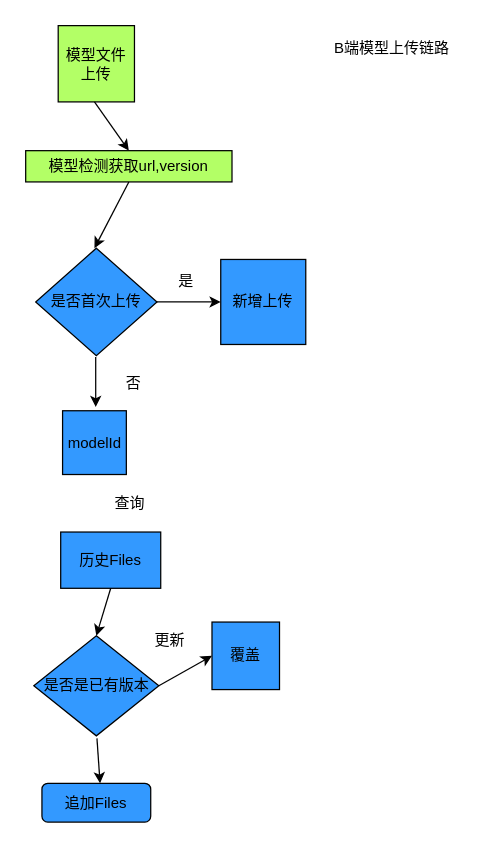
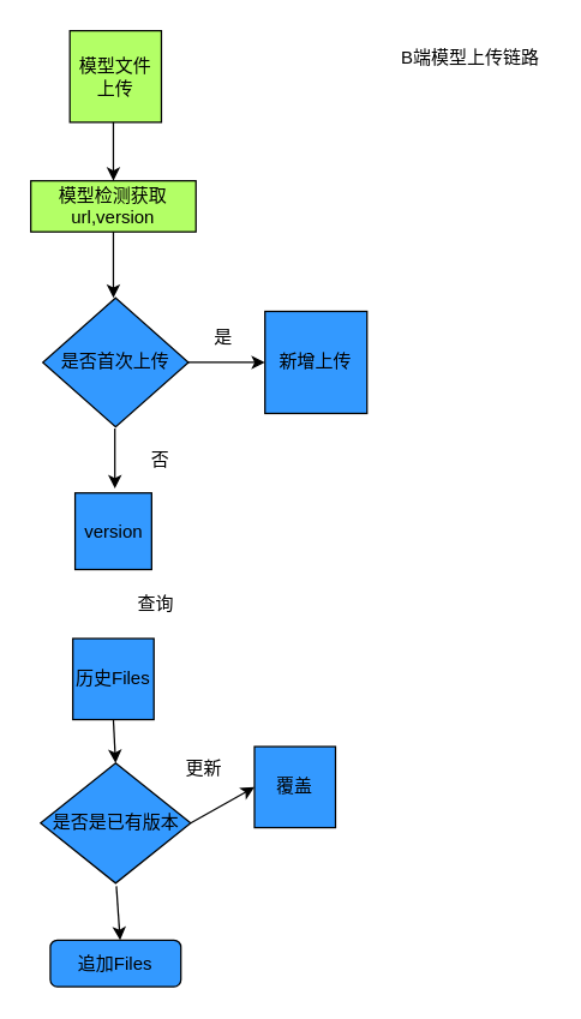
  <mxCell id="0" />
  <mxCell id="1" parent="0" />
  <mxCell id="2" value="模型文件上传" style="whiteSpace=wrap;html=1;aspect=fixed;fillColor=#B3FF66;" vertex="1" parent="1"><mxGeometry x="46" y="20" width="61" height="61" as="geometry" /></mxCell>
  <mxCell id="3" value="是否首次上传" style="rhombus;whiteSpace=wrap;html=1;fillColor=#3399FF;" vertex="1" parent="1"><mxGeometry x="28" y="198" width="97" height="86" as="geometry" /></mxCell>
  <mxCell id="4" value="" style="endArrow=classic;html=1;entryX=0.5;entryY=0;entryDx=0;entryDy=0;" edge="1" parent="1" target="7"><mxGeometry width="50" height="50" relative="1" as="geometry"><mxPoint x="75" y="81" as="sourcePoint" /><mxPoint x="314" y="205" as="targetPoint" /></mxGeometry></mxCell>
  <mxCell id="5" value="否" style="text;html=1;strokeColor=none;fillColor=none;align=center;verticalAlign=middle;whiteSpace=wrap;rounded=0;" vertex="1" parent="1"><mxGeometry x="83" y="296" width="47" height="20" as="geometry" /></mxCell>
  <mxCell id="6" value="新增上传" style="whiteSpace=wrap;html=1;aspect=fixed;fillColor=#3399FF;" vertex="1" parent="1"><mxGeometry x="176" y="207" width="68" height="68" as="geometry" /></mxCell>
- <mxCell id="7" value="模型检测获取url,version" style="rounded=0;whiteSpace=wrap;html=1;fillColor=#B3FF66;" vertex="1" parent="1"><mxGeometry x="20" y="120" width="165" height="25" as="geometry" /></mxCell>
+ <mxCell id="7" value="模型检测获取url,version" style="rounded=0;whiteSpace=wrap;html=1;fillColor=#B3FF66;" vertex="1" parent="1"><mxGeometry x="20" y="120" width="110" height="34" as="geometry" /></mxCell>
  <mxCell id="8" value="" style="endArrow=classic;html=1;exitX=0.5;exitY=1;exitDx=0;exitDy=0;" edge="1" parent="1" source="7"><mxGeometry width="50" height="50" relative="1" as="geometry"><mxPoint x="264" y="255" as="sourcePoint" /><mxPoint x="75" y="198" as="targetPoint" /></mxGeometry></mxCell>
  <mxCell id="9" value="" style="endArrow=classic;html=1;exitX=1;exitY=0.5;exitDx=0;exitDy=0;entryX=0;entryY=0.5;entryDx=0;entryDy=0;" edge="1" parent="1" source="3" target="6"><mxGeometry width="50" height="50" relative="1" as="geometry"><mxPoint x="264" y="255" as="sourcePoint" /><mxPoint x="314" y="205" as="targetPoint" /></mxGeometry></mxCell>
- <mxCell id="10" value="modelId" style="whiteSpace=wrap;html=1;aspect=fixed;fillColor=#3399FF;" vertex="1" parent="1"><mxGeometry x="49.5" y="328" width="51" height="51" as="geometry" /></mxCell>
+ <mxCell id="10" value="version" style="whiteSpace=wrap;html=1;aspect=fixed;fillColor=#3399FF;" vertex="1" parent="1"><mxGeometry x="49.5" y="328" width="51" height="51" as="geometry" /></mxCell>
  <mxCell id="11" value="" style="endArrow=classic;html=1;" edge="1" parent="1"><mxGeometry width="50" height="50" relative="1" as="geometry"><mxPoint x="76" y="285" as="sourcePoint" /><mxPoint x="76" y="325" as="targetPoint" /></mxGeometry></mxCell>
  <mxCell id="12" value="是" style="text;html=1;strokeColor=none;fillColor=none;align=center;verticalAlign=middle;whiteSpace=wrap;rounded=0;" vertex="1" parent="1"><mxGeometry x="125" y="215" width="47" height="20" as="geometry" /></mxCell>
- <mxCell id="13" value="历史Files" style="whiteSpace=wrap;html=1;aspect=fixed;fillColor=#3399FF;" vertex="1" parent="1"><mxGeometry x="48" y="425" width="80" height="45" as="geometry" /></mxCell>
+ <mxCell id="13" value="历史Files" style="whiteSpace=wrap;html=1;aspect=fixed;fillColor=#3399FF;" vertex="1" parent="1"><mxGeometry x="48" y="425" width="54" height="54" as="geometry" /></mxCell>
  <mxCell id="14" value="是否是已有版本" style="rhombus;whiteSpace=wrap;html=1;fillColor=#3399FF;" vertex="1" parent="1"><mxGeometry x="26.5" y="508" width="100" height="80" as="geometry" /></mxCell>
  <mxCell id="15" value="" style="endArrow=classic;html=1;entryX=0.5;entryY=0;entryDx=0;entryDy=0;exitX=0.5;exitY=1;exitDx=0;exitDy=0;" edge="1" parent="1" source="13" target="14"><mxGeometry width="50" height="50" relative="1" as="geometry"><mxPoint x="70" y="471" as="sourcePoint" /><mxPoint x="313" y="393" as="targetPoint" /></mxGeometry></mxCell>
  <mxCell id="16" value="覆盖" style="whiteSpace=wrap;html=1;aspect=fixed;fillColor=#3399FF;" vertex="1" parent="1"><mxGeometry x="169" y="497" width="54" height="54" as="geometry" /></mxCell>
  <mxCell id="17" value="" style="endArrow=classic;html=1;exitX=1;exitY=0.5;exitDx=0;exitDy=0;entryX=0;entryY=0.5;entryDx=0;entryDy=0;" edge="1" parent="1" source="14" target="16"><mxGeometry width="50" height="50" relative="1" as="geometry"><mxPoint x="263" y="443" as="sourcePoint" /><mxPoint x="313" y="393" as="targetPoint" /></mxGeometry></mxCell>
  <mxCell id="18" value="更新" style="text;html=1;strokeColor=none;fillColor=none;align=center;verticalAlign=middle;whiteSpace=wrap;rounded=0;" vertex="1" parent="1"><mxGeometry x="112" y="502" width="47" height="20" as="geometry" /></mxCell>
  <mxCell id="19" value="追加Files" style="rounded=1;whiteSpace=wrap;html=1;fillColor=#3399FF;" vertex="1" parent="1"><mxGeometry x="33" y="626" width="87" height="31" as="geometry" /></mxCell>
  <mxCell id="20" value="查询" style="text;html=1;strokeColor=none;fillColor=none;align=center;verticalAlign=middle;whiteSpace=wrap;rounded=0;" vertex="1" parent="1"><mxGeometry x="79.5" y="392" width="47" height="20" as="geometry" /></mxCell>
  <mxCell id="21" value="" style="endArrow=classic;html=1;entryX=0.5;entryY=0;entryDx=0;entryDy=0;" edge="1" parent="1"><mxGeometry width="50" height="50" relative="1" as="geometry"><mxPoint x="77" y="590" as="sourcePoint" /><mxPoint x="79.5" y="626" as="targetPoint" /></mxGeometry></mxCell>
  <mxCell id="22" value="B端模型上传链路" style="text;html=1;strokeColor=none;fillColor=none;align=center;verticalAlign=middle;whiteSpace=wrap;rounded=0;" vertex="1" parent="1"><mxGeometry x="261" y="25" width="104" height="25" as="geometry" /></mxCell>
